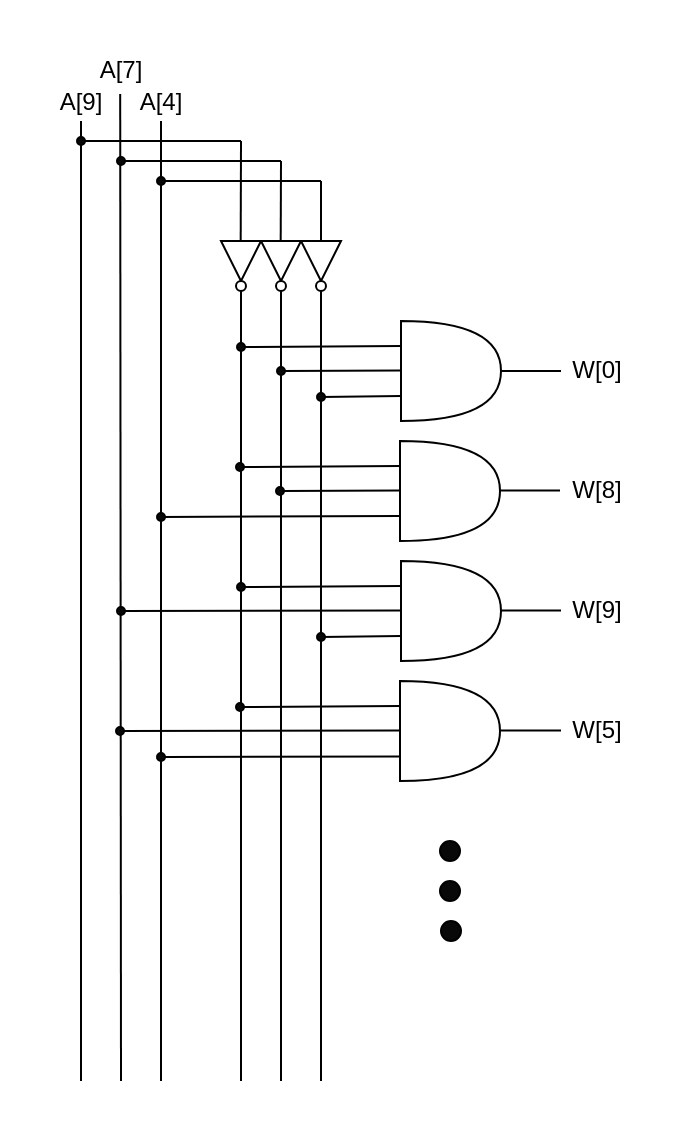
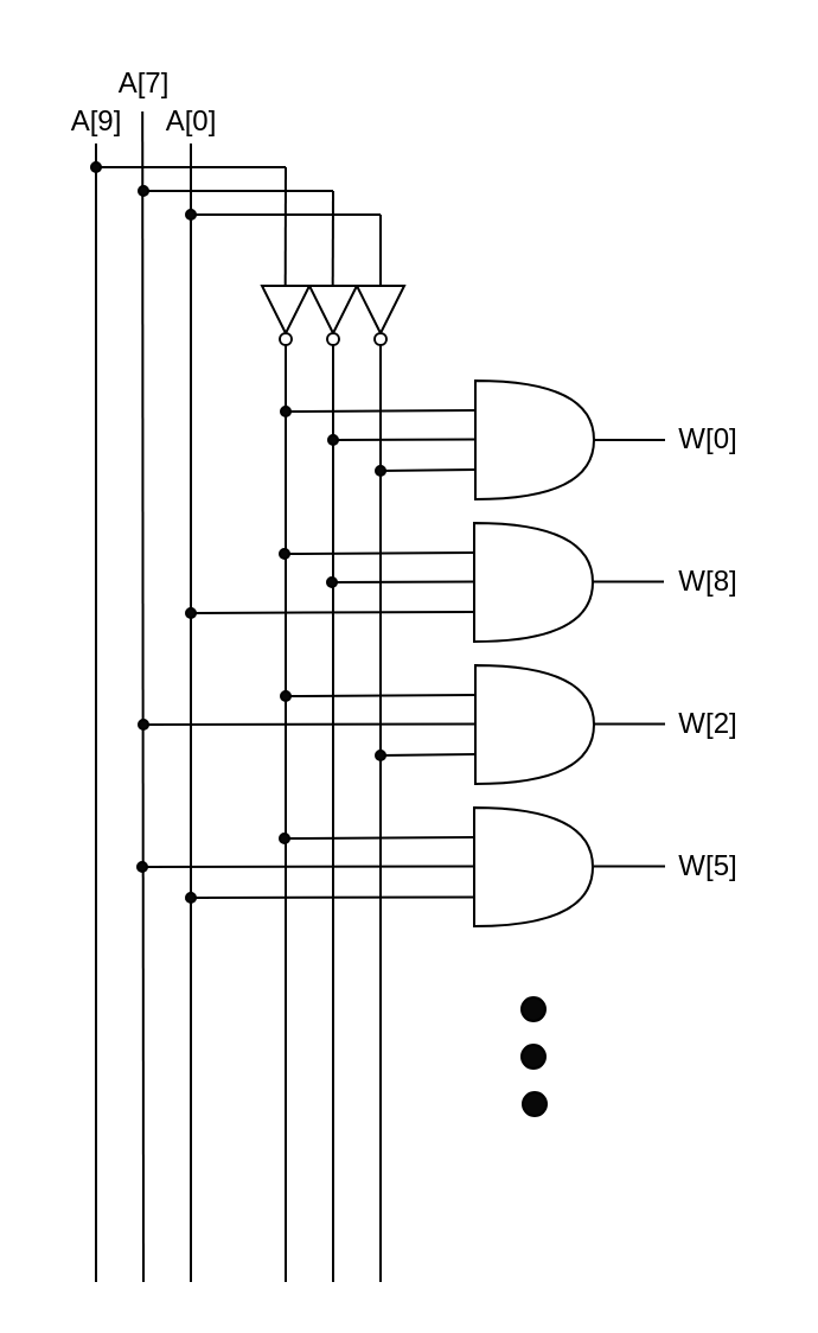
  <mxCell id="0" />
  <mxCell id="1" parent="0" />
  <mxCell id="2" value="" style="endArrow=none;html=1;rounded=0;" edge="1" parent="1"><mxGeometry width="50" height="50" relative="1" as="geometry"><mxPoint x="40" y="540" as="sourcePoint" /><mxPoint x="40" y="60" as="targetPoint" /></mxGeometry></mxCell>
  <mxCell id="3" value="" style="endArrow=none;html=1;rounded=0;entryX=0.99;entryY=0.348;entryDx=0;entryDy=0;entryPerimeter=0;" edge="1" parent="1" target="55"><mxGeometry width="50" height="50" relative="1" as="geometry"><mxPoint x="60" y="540" as="sourcePoint" /><mxPoint x="60" y="60" as="targetPoint" /></mxGeometry></mxCell>
  <mxCell id="4" value="" style="endArrow=none;html=1;rounded=0;" edge="1" parent="1"><mxGeometry width="50" height="50" relative="1" as="geometry"><mxPoint x="80" y="540" as="sourcePoint" /><mxPoint x="80" y="60" as="targetPoint" /></mxGeometry></mxCell>
  <mxCell id="5" value="" style="triangle;whiteSpace=wrap;html=1;direction=south;" vertex="1" parent="1"><mxGeometry x="110" y="120" width="20" height="20" as="geometry" /></mxCell>
  <mxCell id="6" value="" style="endArrow=none;html=1;rounded=0;" edge="1" parent="1" source="16"><mxGeometry width="50" height="50" relative="1" as="geometry"><mxPoint x="120" y="540" as="sourcePoint" /><mxPoint x="120" y="140" as="targetPoint" /></mxGeometry></mxCell>
  <mxCell id="7" value="" style="endArrow=none;html=1;rounded=0;" edge="1" parent="1" source="14"><mxGeometry width="50" height="50" relative="1" as="geometry"><mxPoint x="140" y="540" as="sourcePoint" /><mxPoint x="140" y="140" as="targetPoint" /></mxGeometry></mxCell>
  <mxCell id="8" value="" style="endArrow=none;html=1;rounded=0;" edge="1" parent="1" source="12"><mxGeometry width="50" height="50" relative="1" as="geometry"><mxPoint x="160" y="540" as="sourcePoint" /><mxPoint x="160" y="140" as="targetPoint" /></mxGeometry></mxCell>
  <mxCell id="9" value="" style="triangle;whiteSpace=wrap;html=1;direction=south;" vertex="1" parent="1"><mxGeometry x="130" y="120" width="20" height="20" as="geometry" /></mxCell>
  <mxCell id="10" value="" style="triangle;whiteSpace=wrap;html=1;direction=south;" vertex="1" parent="1"><mxGeometry x="150" y="120" width="20" height="20" as="geometry" /></mxCell>
  <mxCell id="11" value="" style="endArrow=none;html=1;rounded=0;" edge="1" parent="1" target="12"><mxGeometry width="50" height="50" relative="1" as="geometry"><mxPoint x="160" y="540" as="sourcePoint" /><mxPoint x="160" y="140" as="targetPoint" /></mxGeometry></mxCell>
  <mxCell id="12" value="" style="ellipse;whiteSpace=wrap;html=1;" vertex="1" parent="1"><mxGeometry x="157.5" y="140" width="5" height="5" as="geometry" /></mxCell>
  <mxCell id="13" value="" style="endArrow=none;html=1;rounded=0;" edge="1" parent="1" target="14"><mxGeometry width="50" height="50" relative="1" as="geometry"><mxPoint x="140" y="540" as="sourcePoint" /><mxPoint x="140" y="140" as="targetPoint" /></mxGeometry></mxCell>
  <mxCell id="14" value="" style="ellipse;whiteSpace=wrap;html=1;" vertex="1" parent="1"><mxGeometry x="137.5" y="140" width="5" height="5" as="geometry" /></mxCell>
  <mxCell id="15" value="" style="endArrow=none;html=1;rounded=0;" edge="1" parent="1" target="16"><mxGeometry width="50" height="50" relative="1" as="geometry"><mxPoint x="120" y="540" as="sourcePoint" /><mxPoint x="120" y="140" as="targetPoint" /></mxGeometry></mxCell>
  <mxCell id="16" value="" style="ellipse;whiteSpace=wrap;html=1;" vertex="1" parent="1"><mxGeometry x="117.5" y="140" width="5" height="5" as="geometry" /></mxCell>
  <mxCell id="17" value="" style="endArrow=none;html=1;rounded=0;" edge="1" parent="1"><mxGeometry width="50" height="50" relative="1" as="geometry"><mxPoint x="40" y="70" as="sourcePoint" /><mxPoint x="120" y="70" as="targetPoint" /></mxGeometry></mxCell>
  <mxCell id="18" value="" style="endArrow=none;html=1;rounded=0;" edge="1" parent="1"><mxGeometry width="50" height="50" relative="1" as="geometry"><mxPoint x="60" y="80" as="sourcePoint" /><mxPoint x="140" y="80" as="targetPoint" /></mxGeometry></mxCell>
  <mxCell id="19" value="" style="endArrow=none;html=1;rounded=0;" edge="1" parent="1"><mxGeometry width="50" height="50" relative="1" as="geometry"><mxPoint x="80" y="90" as="sourcePoint" /><mxPoint x="160" y="90" as="targetPoint" /></mxGeometry></mxCell>
  <mxCell id="20" value="" style="endArrow=none;html=1;rounded=0;exitX=0;exitY=0.5;exitDx=0;exitDy=0;" edge="1" parent="1" source="10"><mxGeometry width="50" height="50" relative="1" as="geometry"><mxPoint x="150" y="110" as="sourcePoint" /><mxPoint x="160" y="90" as="targetPoint" /></mxGeometry></mxCell>
  <mxCell id="21" value="" style="endArrow=none;html=1;rounded=0;exitX=0;exitY=0.5;exitDx=0;exitDy=0;" edge="1" parent="1"><mxGeometry width="50" height="50" relative="1" as="geometry"><mxPoint x="139.85" y="120" as="sourcePoint" /><mxPoint x="140" y="80" as="targetPoint" /></mxGeometry></mxCell>
  <mxCell id="22" value="" style="endArrow=none;html=1;rounded=0;exitX=0;exitY=0.5;exitDx=0;exitDy=0;" edge="1" parent="1"><mxGeometry width="50" height="50" relative="1" as="geometry"><mxPoint x="119.85" y="120" as="sourcePoint" /><mxPoint x="120" y="70" as="targetPoint" /></mxGeometry></mxCell>
  <mxCell id="23" value="" style="ellipse;whiteSpace=wrap;html=1;fillColor=#080808;" vertex="1" parent="1"><mxGeometry x="38" y="68" width="4" height="4" as="geometry" /></mxCell>
  <mxCell id="24" value="" style="ellipse;whiteSpace=wrap;html=1;fillColor=#080808;" vertex="1" parent="1"><mxGeometry x="58" y="78" width="4" height="4" as="geometry" /></mxCell>
  <mxCell id="25" value="" style="ellipse;whiteSpace=wrap;html=1;fillColor=#080808;" vertex="1" parent="1"><mxGeometry x="78" y="88" width="4" height="4" as="geometry" /></mxCell>
  <mxCell id="26" value="" style="shape=or;whiteSpace=wrap;html=1;" vertex="1" parent="1"><mxGeometry x="200" y="160" width="50" height="50" as="geometry" /></mxCell>
  <mxCell id="27" value="" style="endArrow=none;html=1;rounded=0;entryX=0;entryY=0.25;entryDx=0;entryDy=0;entryPerimeter=0;" edge="1" parent="1" target="26"><mxGeometry width="50" height="50" relative="1" as="geometry"><mxPoint x="120" y="173" as="sourcePoint" /><mxPoint x="150" y="180" as="targetPoint" /></mxGeometry></mxCell>
  <mxCell id="28" value="" style="endArrow=none;html=1;rounded=0;entryX=0;entryY=0.25;entryDx=0;entryDy=0;entryPerimeter=0;" edge="1" parent="1"><mxGeometry width="50" height="50" relative="1" as="geometry"><mxPoint x="140" y="185" as="sourcePoint" /><mxPoint x="200" y="184.81" as="targetPoint" /></mxGeometry></mxCell>
  <mxCell id="29" value="" style="endArrow=none;html=1;rounded=0;entryX=0;entryY=0.75;entryDx=0;entryDy=0;entryPerimeter=0;" edge="1" parent="1" target="26"><mxGeometry width="50" height="50" relative="1" as="geometry"><mxPoint x="160" y="198" as="sourcePoint" /><mxPoint x="190" y="210" as="targetPoint" /></mxGeometry></mxCell>
  <mxCell id="30" value="" style="ellipse;whiteSpace=wrap;html=1;fillColor=#080808;" vertex="1" parent="1"><mxGeometry x="118" y="171" width="4" height="4" as="geometry" /></mxCell>
  <mxCell id="31" value="" style="ellipse;whiteSpace=wrap;html=1;fillColor=#080808;" vertex="1" parent="1"><mxGeometry x="138" y="183" width="4" height="4" as="geometry" /></mxCell>
  <mxCell id="32" value="" style="ellipse;whiteSpace=wrap;html=1;fillColor=#080808;" vertex="1" parent="1"><mxGeometry x="158" y="196" width="4" height="4" as="geometry" /></mxCell>
  <mxCell id="33" value="" style="shape=or;whiteSpace=wrap;html=1;" vertex="1" parent="1"><mxGeometry x="199.5" y="220" width="50" height="50" as="geometry" /></mxCell>
  <mxCell id="34" value="" style="endArrow=none;html=1;rounded=0;entryX=0;entryY=0.25;entryDx=0;entryDy=0;entryPerimeter=0;" edge="1" parent="1" target="33"><mxGeometry width="50" height="50" relative="1" as="geometry"><mxPoint x="119.5" y="233" as="sourcePoint" /><mxPoint x="149.5" y="240" as="targetPoint" /></mxGeometry></mxCell>
  <mxCell id="35" value="" style="endArrow=none;html=1;rounded=0;entryX=0;entryY=0.25;entryDx=0;entryDy=0;entryPerimeter=0;" edge="1" parent="1"><mxGeometry width="50" height="50" relative="1" as="geometry"><mxPoint x="139.5" y="245" as="sourcePoint" /><mxPoint x="199.5" y="244.81" as="targetPoint" /></mxGeometry></mxCell>
  <mxCell id="36" value="" style="endArrow=none;html=1;rounded=0;entryX=0;entryY=0.75;entryDx=0;entryDy=0;entryPerimeter=0;" edge="1" parent="1" target="33"><mxGeometry width="50" height="50" relative="1" as="geometry"><mxPoint x="80" y="258" as="sourcePoint" /><mxPoint x="189.5" y="270" as="targetPoint" /></mxGeometry></mxCell>
  <mxCell id="37" value="" style="ellipse;whiteSpace=wrap;html=1;fillColor=#080808;" vertex="1" parent="1"><mxGeometry x="117.5" y="231" width="4" height="4" as="geometry" /></mxCell>
  <mxCell id="38" value="" style="ellipse;whiteSpace=wrap;html=1;fillColor=#080808;" vertex="1" parent="1"><mxGeometry x="137.5" y="243" width="4" height="4" as="geometry" /></mxCell>
  <mxCell id="39" value="" style="ellipse;whiteSpace=wrap;html=1;fillColor=#080808;" vertex="1" parent="1"><mxGeometry x="78" y="256" width="4" height="4" as="geometry" /></mxCell>
  <mxCell id="40" value="" style="shape=or;whiteSpace=wrap;html=1;" vertex="1" parent="1"><mxGeometry x="200" y="280" width="50" height="50" as="geometry" /></mxCell>
  <mxCell id="41" value="" style="endArrow=none;html=1;rounded=0;entryX=0;entryY=0.25;entryDx=0;entryDy=0;entryPerimeter=0;" edge="1" parent="1" target="40"><mxGeometry width="50" height="50" relative="1" as="geometry"><mxPoint x="120" y="293" as="sourcePoint" /><mxPoint x="150" y="300" as="targetPoint" /></mxGeometry></mxCell>
  <mxCell id="42" value="" style="endArrow=none;html=1;rounded=0;entryX=0;entryY=0.25;entryDx=0;entryDy=0;entryPerimeter=0;" edge="1" parent="1"><mxGeometry width="50" height="50" relative="1" as="geometry"><mxPoint x="60" y="305" as="sourcePoint" /><mxPoint x="200" y="304.81" as="targetPoint" /></mxGeometry></mxCell>
  <mxCell id="43" value="" style="endArrow=none;html=1;rounded=0;entryX=0;entryY=0.75;entryDx=0;entryDy=0;entryPerimeter=0;" edge="1" parent="1" target="40"><mxGeometry width="50" height="50" relative="1" as="geometry"><mxPoint x="160" y="318" as="sourcePoint" /><mxPoint x="190" y="330" as="targetPoint" /></mxGeometry></mxCell>
  <mxCell id="44" value="" style="ellipse;whiteSpace=wrap;html=1;fillColor=#080808;" vertex="1" parent="1"><mxGeometry x="118" y="291" width="4" height="4" as="geometry" /></mxCell>
  <mxCell id="45" value="" style="ellipse;whiteSpace=wrap;html=1;fillColor=#080808;" vertex="1" parent="1"><mxGeometry x="58" y="303" width="4" height="4" as="geometry" /></mxCell>
  <mxCell id="46" value="" style="ellipse;whiteSpace=wrap;html=1;fillColor=#080808;" vertex="1" parent="1"><mxGeometry x="158" y="316" width="4" height="4" as="geometry" /></mxCell>
  <mxCell id="47" value="" style="shape=or;whiteSpace=wrap;html=1;" vertex="1" parent="1"><mxGeometry x="199.5" y="340" width="50" height="50" as="geometry" /></mxCell>
  <mxCell id="48" value="" style="endArrow=none;html=1;rounded=0;entryX=0;entryY=0.25;entryDx=0;entryDy=0;entryPerimeter=0;" edge="1" parent="1" target="47"><mxGeometry width="50" height="50" relative="1" as="geometry"><mxPoint x="119.5" y="353" as="sourcePoint" /><mxPoint x="149.5" y="360" as="targetPoint" /></mxGeometry></mxCell>
  <mxCell id="49" value="" style="endArrow=none;html=1;rounded=0;entryX=0;entryY=0.25;entryDx=0;entryDy=0;entryPerimeter=0;" edge="1" parent="1"><mxGeometry width="50" height="50" relative="1" as="geometry"><mxPoint x="59.5" y="365" as="sourcePoint" /><mxPoint x="199.5" y="364.81" as="targetPoint" /></mxGeometry></mxCell>
  <mxCell id="50" value="" style="ellipse;whiteSpace=wrap;html=1;fillColor=#080808;" vertex="1" parent="1"><mxGeometry x="117.5" y="351" width="4" height="4" as="geometry" /></mxCell>
  <mxCell id="51" value="" style="ellipse;whiteSpace=wrap;html=1;fillColor=#080808;" vertex="1" parent="1"><mxGeometry x="57.5" y="363" width="4" height="4" as="geometry" /></mxCell>
  <mxCell id="52" value="" style="endArrow=none;html=1;rounded=0;entryX=0;entryY=0.75;entryDx=0;entryDy=0;entryPerimeter=0;" edge="1" parent="1" source="54"><mxGeometry width="50" height="50" relative="1" as="geometry"><mxPoint x="80" y="377.81" as="sourcePoint" /><mxPoint x="200" y="377.81" as="targetPoint" /></mxGeometry></mxCell>
  <mxCell id="53" value="" style="endArrow=none;html=1;rounded=0;entryX=0;entryY=0.75;entryDx=0;entryDy=0;entryPerimeter=0;" edge="1" parent="1" target="54"><mxGeometry width="50" height="50" relative="1" as="geometry"><mxPoint x="80" y="377.81" as="sourcePoint" /><mxPoint x="200" y="377.81" as="targetPoint" /></mxGeometry></mxCell>
  <mxCell id="54" value="" style="ellipse;whiteSpace=wrap;html=1;fillColor=#080808;" vertex="1" parent="1"><mxGeometry x="78" y="376" width="4" height="4" as="geometry" /></mxCell>
  <mxCell id="55" value="A[9]" style="text;html=1;align=center;verticalAlign=middle;resizable=0;points=[];autosize=1;strokeColor=none;fillColor=none;" vertex="1" parent="1"><mxGeometry x="20" y="36" width="40" height="30" as="geometry" /></mxCell>
  <mxCell id="56" value="A[7]" style="text;html=1;align=center;verticalAlign=middle;resizable=0;points=[];autosize=1;strokeColor=none;fillColor=none;" vertex="1" parent="1"><mxGeometry x="40" width="40" height="30" as="geometry" y="20" /></mxCell>
- <mxCell id="57" value="A[4]" style="text;html=1;align=center;verticalAlign=middle;resizable=0;points=[];autosize=1;strokeColor=none;fillColor=none;" vertex="1" parent="1"><mxGeometry x="60" y="36" width="40" height="30" as="geometry" /></mxCell>
+ <mxCell id="57" value="A[0]" style="text;html=1;align=center;verticalAlign=middle;resizable=0;points=[];autosize=1;strokeColor=none;fillColor=none;" vertex="1" parent="1"><mxGeometry x="60" y="36" width="40" height="30" as="geometry" /></mxCell>
  <mxCell id="58" value="W[0]" style="text;html=1;align=center;verticalAlign=middle;resizable=0;points=[];autosize=1;strokeColor=none;fillColor=none;" vertex="1" parent="1"><mxGeometry x="273" y="170" width="50" height="30" as="geometry" /></mxCell>
  <mxCell id="59" value="" style="endArrow=none;html=1;rounded=0;exitX=1;exitY=0.5;exitDx=0;exitDy=0;exitPerimeter=0;" edge="1" parent="1" source="26"><mxGeometry width="50" height="50" relative="1" as="geometry"><mxPoint x="230" y="240" as="sourcePoint" /><mxPoint x="280" y="185" as="targetPoint" /></mxGeometry></mxCell>
  <mxCell id="60" value="" style="endArrow=none;html=1;rounded=0;exitX=1;exitY=0.5;exitDx=0;exitDy=0;exitPerimeter=0;" edge="1" parent="1"><mxGeometry width="50" height="50" relative="1" as="geometry"><mxPoint x="249.5" y="244.73" as="sourcePoint" /><mxPoint x="279.5" y="244.73" as="targetPoint" /></mxGeometry></mxCell>
  <mxCell id="61" value="" style="endArrow=none;html=1;rounded=0;exitX=1;exitY=0.5;exitDx=0;exitDy=0;exitPerimeter=0;" edge="1" parent="1"><mxGeometry width="50" height="50" relative="1" as="geometry"><mxPoint x="250" y="304.73" as="sourcePoint" /><mxPoint x="280" y="304.73" as="targetPoint" /></mxGeometry></mxCell>
  <mxCell id="62" value="" style="endArrow=none;html=1;rounded=0;exitX=1;exitY=0.5;exitDx=0;exitDy=0;exitPerimeter=0;" edge="1" parent="1"><mxGeometry width="50" height="50" relative="1" as="geometry"><mxPoint x="250" y="364.73" as="sourcePoint" /><mxPoint x="280" y="364.73" as="targetPoint" /></mxGeometry></mxCell>
  <mxCell id="63" value="W[8]" style="text;html=1;align=center;verticalAlign=middle;resizable=0;points=[];autosize=1;strokeColor=none;fillColor=none;" vertex="1" parent="1"><mxGeometry x="273" y="230" width="50" height="30" as="geometry" /></mxCell>
- <mxCell id="64" value="W[9]" style="text;html=1;align=center;verticalAlign=middle;resizable=0;points=[];autosize=1;strokeColor=none;fillColor=none;" vertex="1" parent="1"><mxGeometry x="273" y="290" width="50" height="30" as="geometry" /></mxCell>
+ <mxCell id="64" value="W[2]" style="text;html=1;align=center;verticalAlign=middle;resizable=0;points=[];autosize=1;strokeColor=none;fillColor=none;" vertex="1" parent="1"><mxGeometry x="273" y="290" width="50" height="30" as="geometry" /></mxCell>
  <mxCell id="65" value="W[5]" style="text;html=1;align=center;verticalAlign=middle;resizable=0;points=[];autosize=1;strokeColor=none;fillColor=none;" vertex="1" parent="1"><mxGeometry x="273" y="350" width="50" height="30" as="geometry" /></mxCell>
  <mxCell id="66" value="" style="ellipse;whiteSpace=wrap;html=1;fillColor=#080808;" vertex="1" parent="1"><mxGeometry x="219.5" y="420" width="10" height="10" as="geometry" /></mxCell>
  <mxCell id="67" value="" style="ellipse;whiteSpace=wrap;html=1;fillColor=#080808;" vertex="1" parent="1"><mxGeometry x="219.5" y="440" width="10" height="10" as="geometry" /></mxCell>
  <mxCell id="68" value="" style="ellipse;whiteSpace=wrap;html=1;fillColor=#080808;" vertex="1" parent="1"><mxGeometry x="220" y="460" width="10" height="10" as="geometry" /></mxCell>
